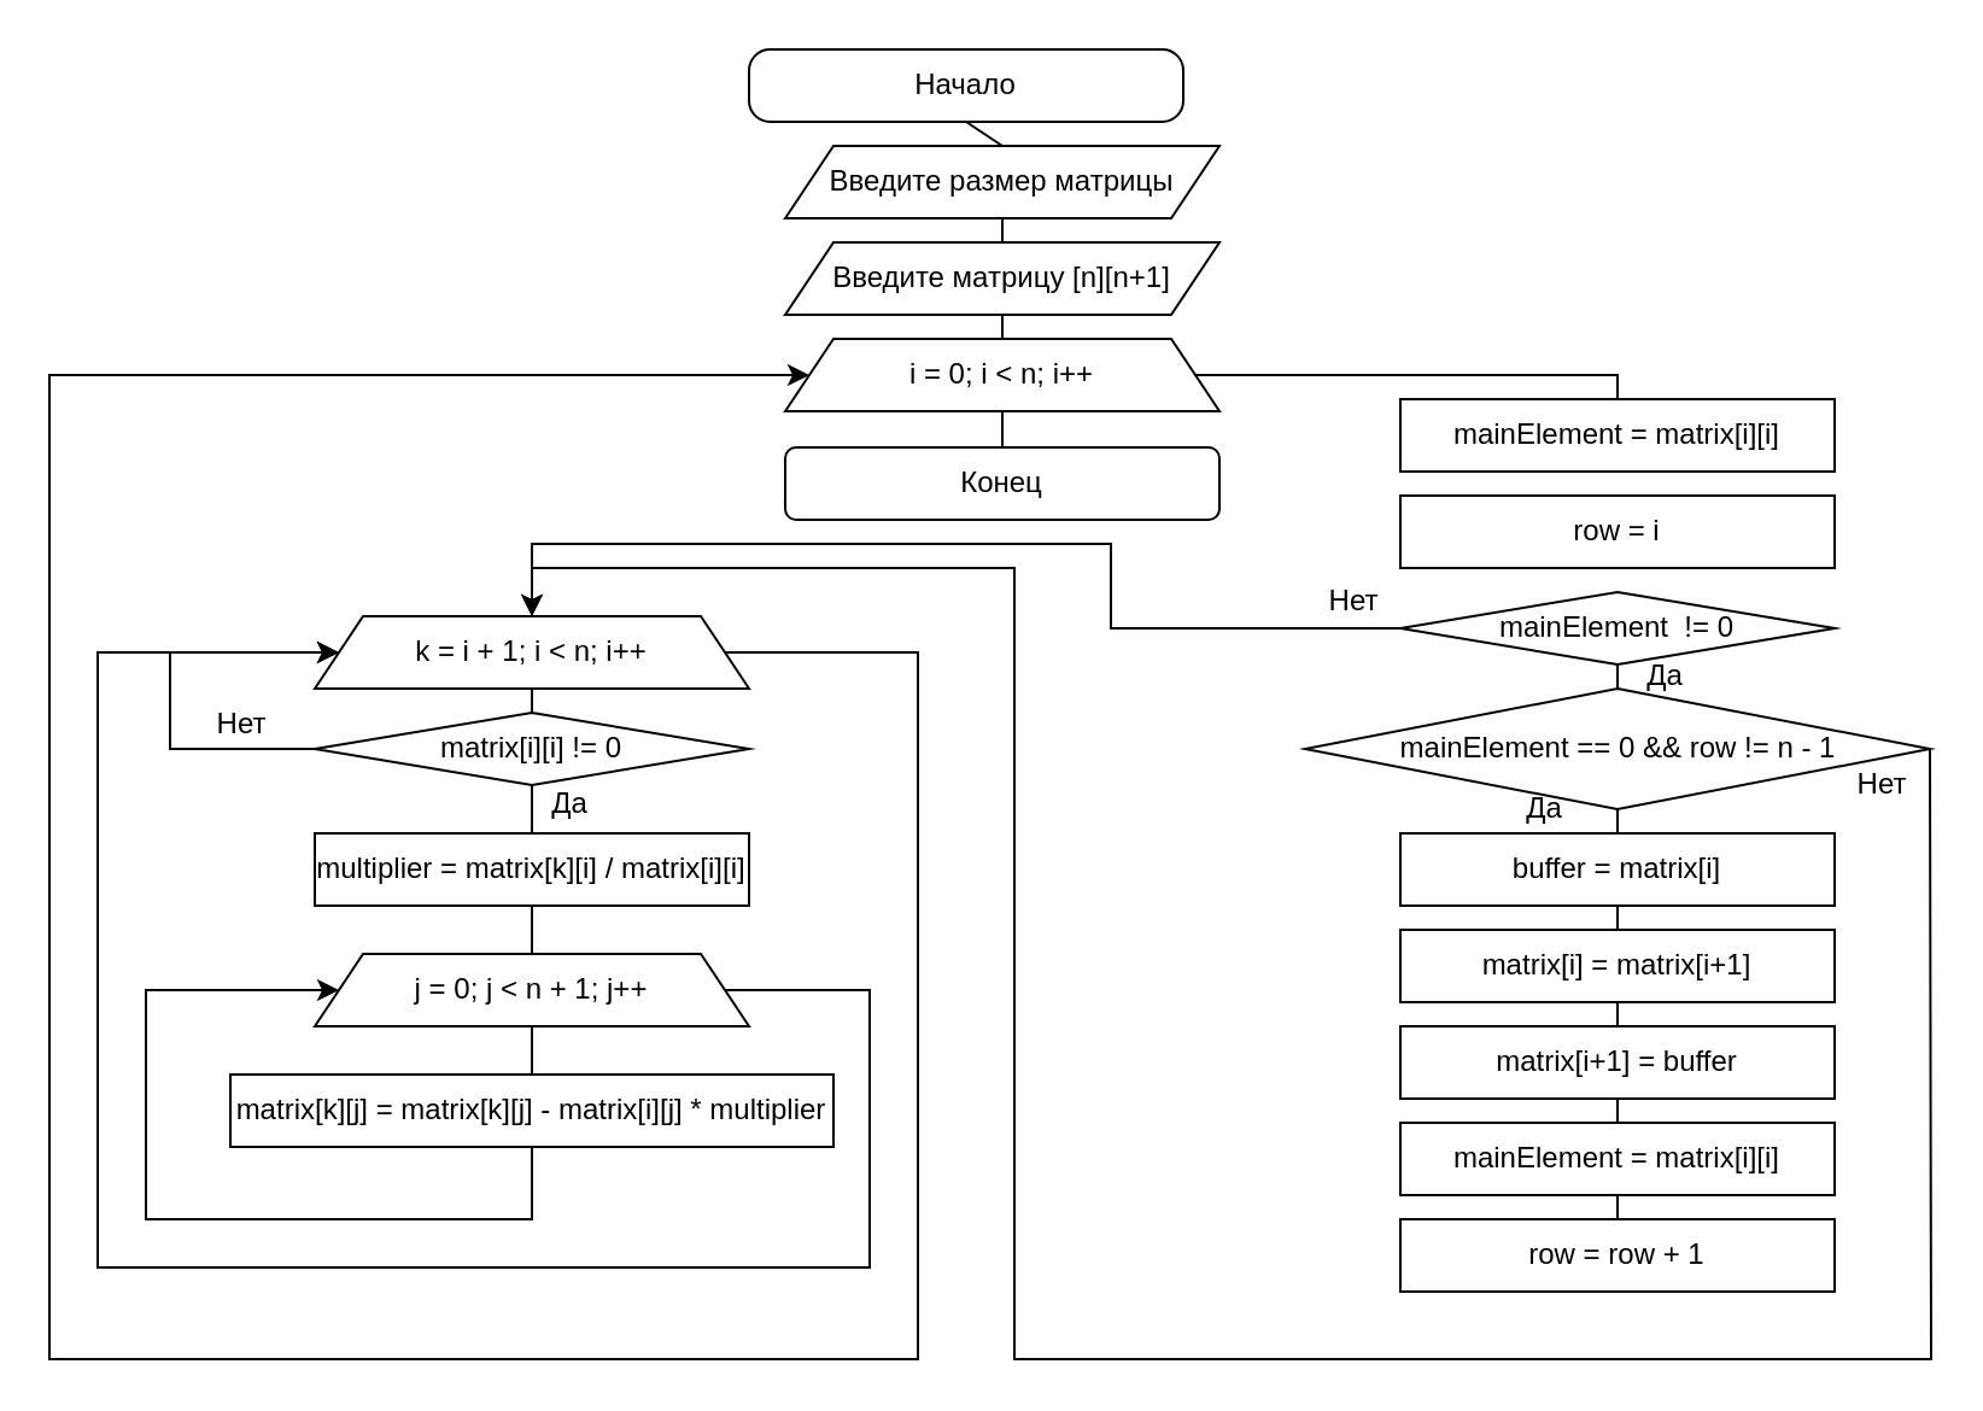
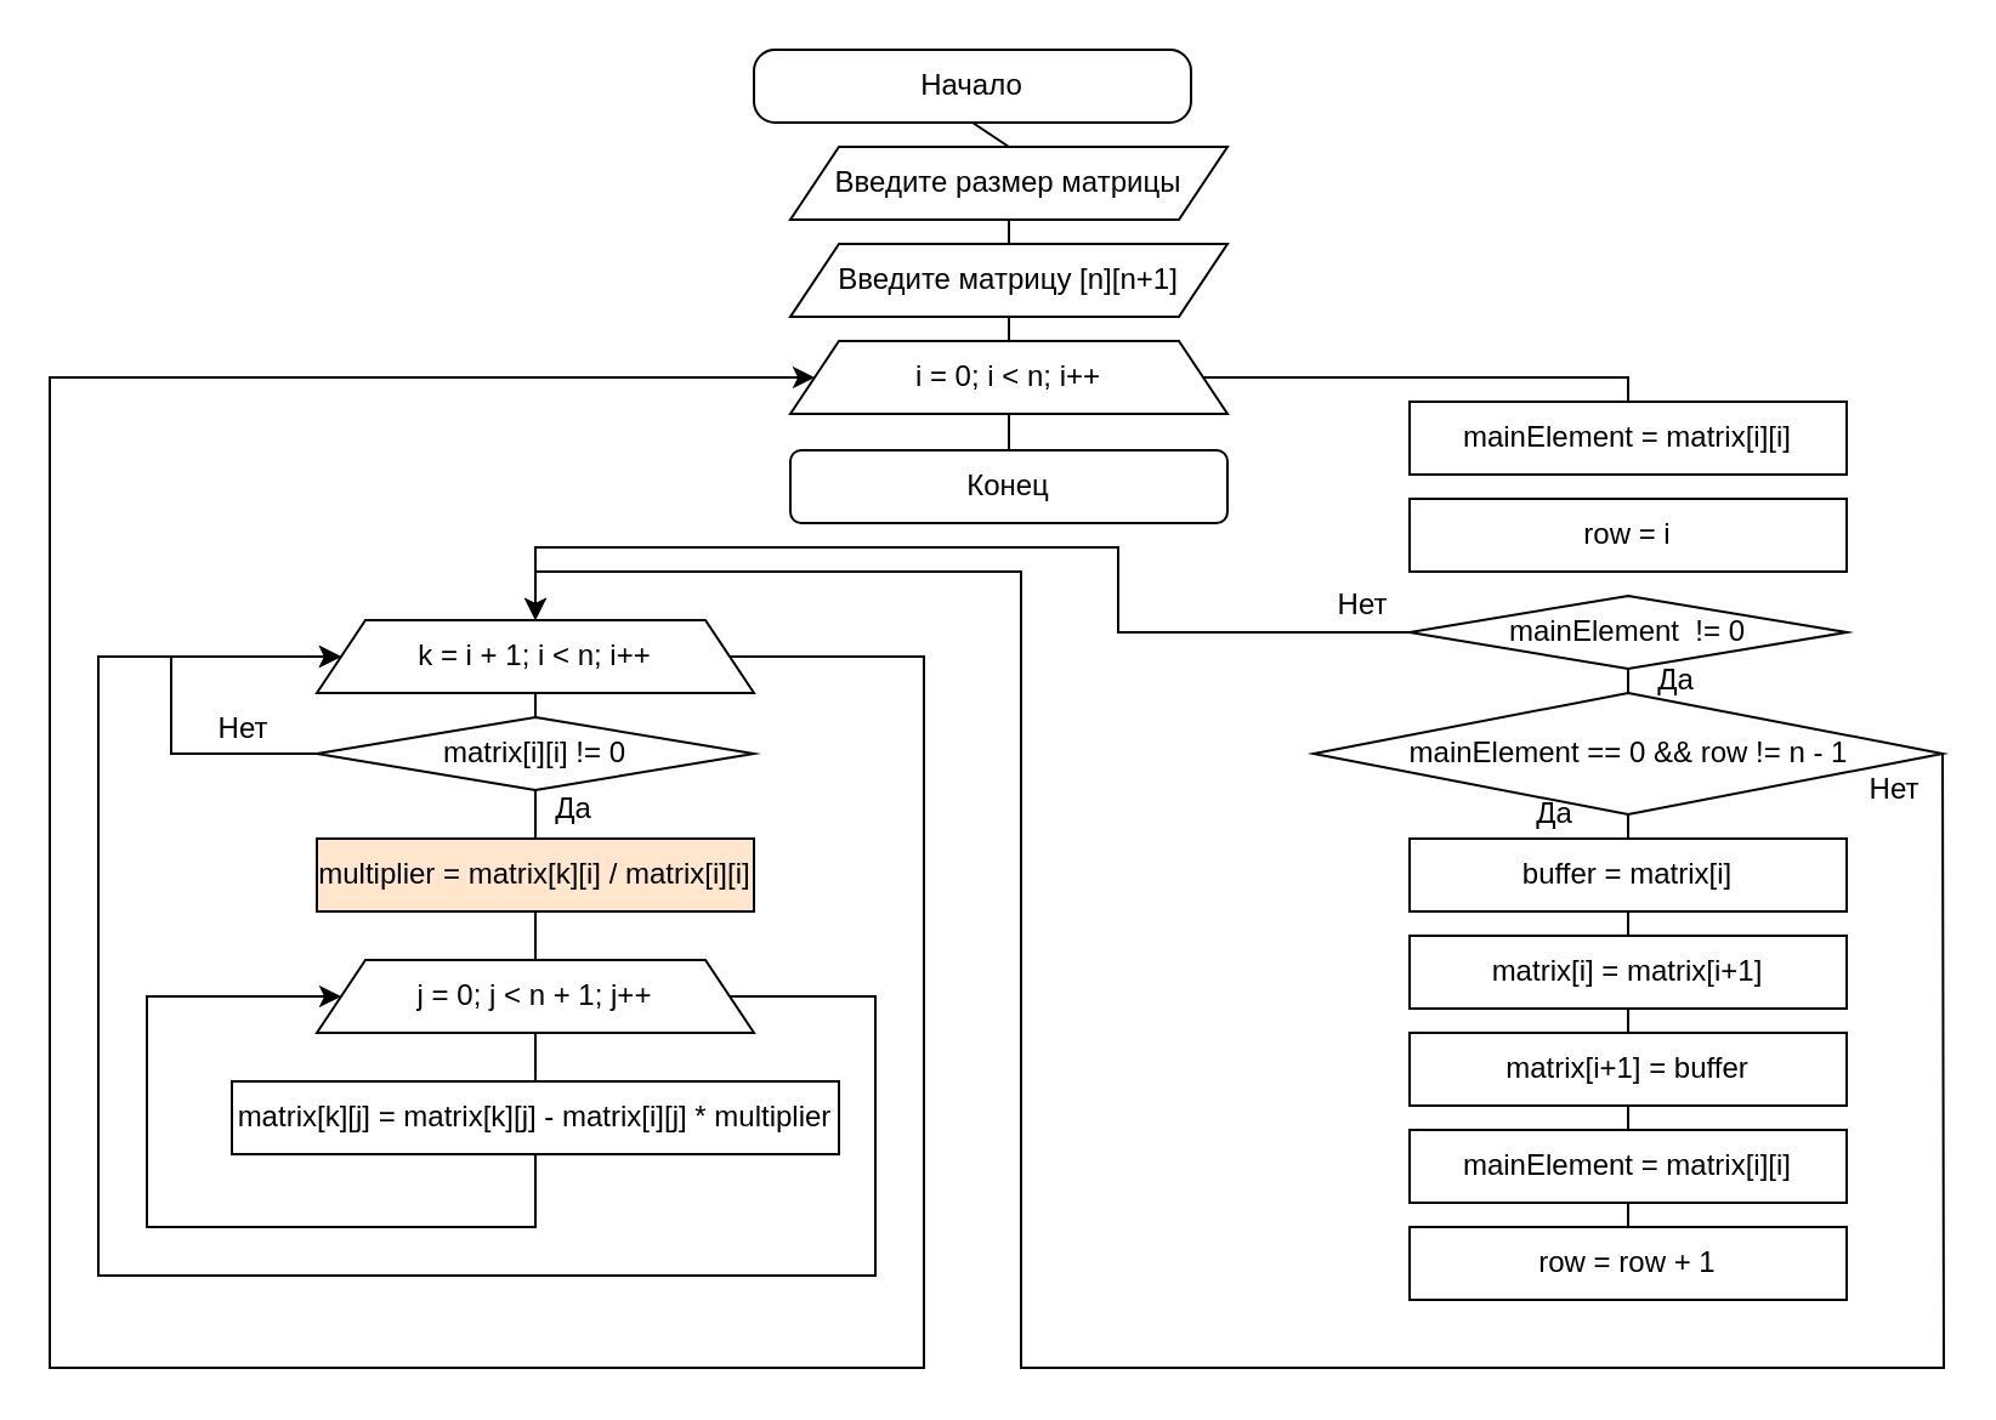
  <mxCell id="0" />
  <mxCell id="1" parent="0" />
  <mxCell id="2" value="Начало" style="rounded=1;whiteSpace=wrap;html=1;arcSize=29;" vertex="1" parent="1"><mxGeometry x="310" y="20" width="180" height="30" as="geometry" /></mxCell>
  <mxCell id="3" value="Введите размер матрицы" style="shape=parallelogram;perimeter=parallelogramPerimeter;whiteSpace=wrap;html=1;fixedSize=1;" vertex="1" parent="1"><mxGeometry x="325" y="60" width="180" height="30" as="geometry" /></mxCell>
  <mxCell id="4" value="" style="endArrow=none;html=1;entryX=0.5;entryY=1;entryDx=0;entryDy=0;exitX=0.5;exitY=0;exitDx=0;exitDy=0;" edge="1" parent="1" source="3" target="2"><mxGeometry width="50" height="50" relative="1" as="geometry"><mxPoint x="360" y="285" as="sourcePoint" /><mxPoint x="410" y="235" as="targetPoint" /></mxGeometry></mxCell>
  <mxCell id="5" value="Введите матрицу [n][n+1]" style="shape=parallelogram;perimeter=parallelogramPerimeter;whiteSpace=wrap;html=1;fixedSize=1;" vertex="1" parent="1"><mxGeometry x="325" y="100" width="180" height="30" as="geometry" /></mxCell>
  <mxCell id="6" value="" style="endArrow=none;html=1;entryX=0.5;entryY=1;entryDx=0;entryDy=0;" edge="1" parent="1" target="3"><mxGeometry width="50" height="50" relative="1" as="geometry"><mxPoint x="415" y="100" as="sourcePoint" /><mxPoint x="410" y="235" as="targetPoint" /></mxGeometry></mxCell>
  <mxCell id="7" value="i = 0; i &amp;lt; n; i++" style="shape=trapezoid;perimeter=trapezoidPerimeter;whiteSpace=wrap;html=1;fixedSize=1;" vertex="1" parent="1"><mxGeometry x="325" y="140" width="180" height="30" as="geometry" /></mxCell>
  <mxCell id="8" value="" style="endArrow=none;html=1;exitX=0.5;exitY=0;exitDx=0;exitDy=0;entryX=0.5;entryY=1;entryDx=0;entryDy=0;" edge="1" parent="1" source="7" target="5"><mxGeometry width="50" height="50" relative="1" as="geometry"><mxPoint x="360" y="285" as="sourcePoint" /><mxPoint x="410" y="235" as="targetPoint" /></mxGeometry></mxCell>
  <mxCell id="9" value="mainElement = matrix[i][i]" style="rounded=0;whiteSpace=wrap;html=1;" vertex="1" parent="1"><mxGeometry x="580" y="165" width="180" height="30" as="geometry" /></mxCell>
  <mxCell id="10" value="mainElement&amp;nbsp; != 0" style="rhombus;whiteSpace=wrap;html=1;" vertex="1" parent="1"><mxGeometry x="580" y="245" width="180" height="30" as="geometry" /></mxCell>
  <mxCell id="11" value="" style="endArrow=classic;html=1;exitX=0;exitY=0.5;exitDx=0;exitDy=0;rounded=0;entryX=0.5;entryY=0;entryDx=0;entryDy=0;" edge="1" parent="1" source="10" target="30"><mxGeometry width="50" height="50" relative="1" as="geometry"><mxPoint x="490" y="275" as="sourcePoint" /><mxPoint x="530" y="565" as="targetPoint" /><Array as="points"><mxPoint x="460" y="260" /><mxPoint x="460" y="225" /><mxPoint x="220" y="225" /></Array></mxGeometry></mxCell>
  <mxCell id="12" value="buffer = matrix[i]" style="rounded=0;whiteSpace=wrap;html=1;" vertex="1" parent="1"><mxGeometry x="580" y="345" width="180" height="30" as="geometry" /></mxCell>
  <mxCell id="13" value="matrix[i] = matrix[i+1]" style="rounded=0;whiteSpace=wrap;html=1;" vertex="1" parent="1"><mxGeometry x="580" y="385" width="180" height="30" as="geometry" /></mxCell>
  <mxCell id="14" value="matrix[i+1] = buffer" style="rounded=0;whiteSpace=wrap;html=1;" vertex="1" parent="1"><mxGeometry x="580" y="425" width="180" height="30" as="geometry" /></mxCell>
  <mxCell id="15" value="mainElement == 0 &amp;amp;&amp;amp; row != n - 1" style="rhombus;whiteSpace=wrap;html=1;" vertex="1" parent="1"><mxGeometry x="540.5" y="285" width="259" height="50" as="geometry" /></mxCell>
  <mxCell id="16" value="" style="endArrow=none;html=1;entryX=0.5;entryY=1;entryDx=0;entryDy=0;exitX=0.5;exitY=0;exitDx=0;exitDy=0;" edge="1" parent="1" source="15" target="10"><mxGeometry width="50" height="50" relative="1" as="geometry"><mxPoint x="510" y="355" as="sourcePoint" /><mxPoint x="560" y="305" as="targetPoint" /></mxGeometry></mxCell>
  <mxCell id="17" value="row = i" style="rounded=0;whiteSpace=wrap;html=1;" vertex="1" parent="1"><mxGeometry x="580" y="205" width="180" height="30" as="geometry" /></mxCell>
  <mxCell id="18" value="mainElement = matrix[i][i]" style="rounded=0;whiteSpace=wrap;html=1;" vertex="1" parent="1"><mxGeometry x="580" y="465" width="180" height="30" as="geometry" /></mxCell>
  <mxCell id="19" value="row = row + 1" style="rounded=0;whiteSpace=wrap;html=1;" vertex="1" parent="1"><mxGeometry x="580" y="505" width="180" height="30" as="geometry" /></mxCell>
  <mxCell id="20" value="" style="endArrow=none;html=1;entryX=0.5;entryY=1;entryDx=0;entryDy=0;exitX=0.5;exitY=0;exitDx=0;exitDy=0;" edge="1" parent="1" source="12" target="15"><mxGeometry width="50" height="50" relative="1" as="geometry"><mxPoint x="510" y="515" as="sourcePoint" /><mxPoint x="560" y="465" as="targetPoint" /></mxGeometry></mxCell>
  <mxCell id="21" value="" style="endArrow=none;html=1;entryX=0.5;entryY=1;entryDx=0;entryDy=0;exitX=0.5;exitY=0;exitDx=0;exitDy=0;" edge="1" parent="1" source="13" target="12"><mxGeometry width="50" height="50" relative="1" as="geometry"><mxPoint x="510" y="515" as="sourcePoint" /><mxPoint x="560" y="465" as="targetPoint" /></mxGeometry></mxCell>
  <mxCell id="22" value="" style="endArrow=none;html=1;entryX=0.5;entryY=1;entryDx=0;entryDy=0;exitX=0.5;exitY=0;exitDx=0;exitDy=0;" edge="1" parent="1" source="14" target="13"><mxGeometry width="50" height="50" relative="1" as="geometry"><mxPoint x="510" y="515" as="sourcePoint" /><mxPoint x="560" y="465" as="targetPoint" /></mxGeometry></mxCell>
  <mxCell id="23" value="" style="endArrow=none;html=1;entryX=0.5;entryY=1;entryDx=0;entryDy=0;exitX=0.5;exitY=0;exitDx=0;exitDy=0;" edge="1" parent="1" source="18" target="14"><mxGeometry width="50" height="50" relative="1" as="geometry"><mxPoint x="510" y="515" as="sourcePoint" /><mxPoint x="560" y="465" as="targetPoint" /></mxGeometry></mxCell>
  <mxCell id="24" value="" style="endArrow=none;html=1;entryX=0.5;entryY=1;entryDx=0;entryDy=0;exitX=0.5;exitY=0;exitDx=0;exitDy=0;" edge="1" parent="1" source="19" target="18"><mxGeometry width="50" height="50" relative="1" as="geometry"><mxPoint x="510" y="515" as="sourcePoint" /><mxPoint x="560" y="465" as="targetPoint" /></mxGeometry></mxCell>
  <mxCell id="25" value="Да" style="text;html=1;strokeColor=none;fillColor=none;align=center;verticalAlign=middle;whiteSpace=wrap;rounded=0;" vertex="1" parent="1"><mxGeometry x="670" y="270" width="40" height="20" as="geometry" /></mxCell>
  <mxCell id="26" value="Нет" style="text;html=1;strokeColor=none;fillColor=none;align=center;verticalAlign=middle;whiteSpace=wrap;rounded=0;" vertex="1" parent="1"><mxGeometry x="541" y="239" width="40" height="20" as="geometry" /></mxCell>
  <mxCell id="27" value="Да" style="text;html=1;strokeColor=none;fillColor=none;align=center;verticalAlign=middle;whiteSpace=wrap;rounded=0;" vertex="1" parent="1"><mxGeometry x="620" y="325" width="40" height="20" as="geometry" /></mxCell>
  <mxCell id="28" value="" style="endArrow=classic;html=1;exitX=1;exitY=0.5;exitDx=0;exitDy=0;entryX=0.5;entryY=0;entryDx=0;entryDy=0;rounded=0;" edge="1" parent="1" source="15" target="30"><mxGeometry width="50" height="50" relative="1" as="geometry"><mxPoint x="510" y="385" as="sourcePoint" /><mxPoint x="800" y="605" as="targetPoint" /><Array as="points"><mxPoint x="800" y="563" /><mxPoint x="420" y="563" /><mxPoint x="420" y="235" /><mxPoint x="220" y="235" /></Array></mxGeometry></mxCell>
  <mxCell id="29" value="Нет" style="text;html=1;strokeColor=none;fillColor=none;align=center;verticalAlign=middle;whiteSpace=wrap;rounded=0;" vertex="1" parent="1"><mxGeometry x="760" y="315" width="40" height="20" as="geometry" /></mxCell>
  <mxCell id="30" value="k = i + 1; i &amp;lt; n; i++" style="shape=trapezoid;perimeter=trapezoidPerimeter;whiteSpace=wrap;html=1;fixedSize=1;" vertex="1" parent="1"><mxGeometry x="130" y="255" width="180" height="30" as="geometry" /></mxCell>
  <mxCell id="31" value="" style="endArrow=none;html=1;entryX=1;entryY=0.5;entryDx=0;entryDy=0;exitX=0.5;exitY=0;exitDx=0;exitDy=0;rounded=0;" edge="1" parent="1" source="9" target="7"><mxGeometry width="50" height="50" relative="1" as="geometry"><mxPoint x="250" y="405" as="sourcePoint" /><mxPoint x="300" y="355" as="targetPoint" /><Array as="points"><mxPoint x="670" y="155" /></Array></mxGeometry></mxCell>
  <mxCell id="32" value="matrix[i][i] != 0" style="rhombus;whiteSpace=wrap;html=1;" vertex="1" parent="1"><mxGeometry x="130" y="295" width="180" height="30" as="geometry" /></mxCell>
  <mxCell id="33" value="" style="endArrow=none;html=1;entryX=0.5;entryY=1;entryDx=0;entryDy=0;exitX=0.5;exitY=0;exitDx=0;exitDy=0;" edge="1" parent="1" source="32" target="30"><mxGeometry width="50" height="50" relative="1" as="geometry"><mxPoint x="250" y="405" as="sourcePoint" /><mxPoint x="300" y="355" as="targetPoint" /></mxGeometry></mxCell>
  <mxCell id="34" value="" style="endArrow=classic;html=1;exitX=0;exitY=0.5;exitDx=0;exitDy=0;entryX=0;entryY=0.5;entryDx=0;entryDy=0;rounded=0;" edge="1" parent="1" source="32" target="30"><mxGeometry width="50" height="50" relative="1" as="geometry"><mxPoint x="390" y="435" as="sourcePoint" /><mxPoint x="440" y="385" as="targetPoint" /><Array as="points"><mxPoint x="70" y="310" /><mxPoint x="70" y="270" /></Array></mxGeometry></mxCell>
  <mxCell id="35" value="Нет" style="text;html=1;strokeColor=none;fillColor=none;align=center;verticalAlign=middle;whiteSpace=wrap;rounded=0;" vertex="1" parent="1"><mxGeometry x="80" y="290" width="40" height="20" as="geometry" /></mxCell>
- <mxCell id="36" value="multiplier = matrix[k][i] / matrix[i][i]" style="rounded=0;whiteSpace=wrap;html=1;" vertex="1" parent="1"><mxGeometry x="130" y="345" width="180" height="30" as="geometry" /></mxCell>
+ <mxCell id="36" value="multiplier = matrix[k][i] / matrix[i][i]" style="rounded=0;whiteSpace=wrap;html=1;fillColor=#ffe6cc;" vertex="1" parent="1"><mxGeometry x="130" y="345" width="180" height="30" as="geometry" /></mxCell>
  <mxCell id="37" value="" style="endArrow=none;html=1;entryX=0.5;entryY=1;entryDx=0;entryDy=0;exitX=0.5;exitY=0;exitDx=0;exitDy=0;" edge="1" parent="1" source="36" target="32"><mxGeometry width="50" height="50" relative="1" as="geometry"><mxPoint x="390" y="435" as="sourcePoint" /><mxPoint x="440" y="385" as="targetPoint" /></mxGeometry></mxCell>
  <mxCell id="38" value="Да" style="text;html=1;strokeColor=none;fillColor=none;align=center;verticalAlign=middle;whiteSpace=wrap;rounded=0;" vertex="1" parent="1"><mxGeometry x="216" y="323" width="40" height="20" as="geometry" /></mxCell>
  <mxCell id="39" value="j = 0; j &amp;lt; n + 1; j++" style="shape=trapezoid;perimeter=trapezoidPerimeter;whiteSpace=wrap;html=1;fixedSize=1;" vertex="1" parent="1"><mxGeometry x="130" y="395" width="180" height="30" as="geometry" /></mxCell>
  <mxCell id="40" value="" style="endArrow=none;html=1;entryX=0.5;entryY=1;entryDx=0;entryDy=0;exitX=0.5;exitY=0;exitDx=0;exitDy=0;" edge="1" parent="1" source="39" target="36"><mxGeometry width="50" height="50" relative="1" as="geometry"><mxPoint x="340" y="425" as="sourcePoint" /><mxPoint x="390" y="375" as="targetPoint" /></mxGeometry></mxCell>
  <mxCell id="41" value="matrix[k][j] = matrix[k][j] - matrix[i][j] * multiplier" style="rounded=0;whiteSpace=wrap;html=1;" vertex="1" parent="1"><mxGeometry x="95" y="445" width="250" height="30" as="geometry" /></mxCell>
  <mxCell id="42" value="" style="endArrow=none;html=1;entryX=0.5;entryY=1;entryDx=0;entryDy=0;exitX=0.5;exitY=0;exitDx=0;exitDy=0;" edge="1" parent="1" source="41" target="39"><mxGeometry width="50" height="50" relative="1" as="geometry"><mxPoint x="340" y="425" as="sourcePoint" /><mxPoint x="390" y="375" as="targetPoint" /></mxGeometry></mxCell>
  <mxCell id="43" value="" style="endArrow=classic;html=1;exitX=1;exitY=0.5;exitDx=0;exitDy=0;entryX=0;entryY=0.5;entryDx=0;entryDy=0;rounded=0;" edge="1" parent="1" source="30" target="7"><mxGeometry width="50" height="50" relative="1" as="geometry"><mxPoint x="340" y="425" as="sourcePoint" /><mxPoint x="390" y="375" as="targetPoint" /><Array as="points"><mxPoint x="380" y="270" /><mxPoint x="380" y="563" /><mxPoint x="20" y="563" /><mxPoint x="20" y="155" /></Array></mxGeometry></mxCell>
  <mxCell id="44" value="" style="endArrow=classic;html=1;entryX=0;entryY=0.5;entryDx=0;entryDy=0;exitX=0.5;exitY=1;exitDx=0;exitDy=0;rounded=0;" edge="1" parent="1" source="41" target="39"><mxGeometry width="50" height="50" relative="1" as="geometry"><mxPoint x="340" y="425" as="sourcePoint" /><mxPoint x="390" y="375" as="targetPoint" /><Array as="points"><mxPoint x="220" y="505" /><mxPoint x="60" y="505" /><mxPoint x="60" y="410" /></Array></mxGeometry></mxCell>
  <mxCell id="45" value="" style="endArrow=classic;html=1;exitX=1;exitY=0.5;exitDx=0;exitDy=0;entryX=0;entryY=0.5;entryDx=0;entryDy=0;rounded=0;" edge="1" parent="1" source="39" target="30"><mxGeometry width="50" height="50" relative="1" as="geometry"><mxPoint x="340" y="425" as="sourcePoint" /><mxPoint x="390" y="375" as="targetPoint" /><Array as="points"><mxPoint x="360" y="410" /><mxPoint x="360" y="525" /><mxPoint x="40" y="525" /><mxPoint x="40" y="270" /></Array></mxGeometry></mxCell>
  <mxCell id="46" value="Конец" style="rounded=1;whiteSpace=wrap;html=1;" vertex="1" parent="1"><mxGeometry x="325" y="185" width="180" height="30" as="geometry" /></mxCell>
  <mxCell id="47" value="" style="endArrow=none;html=1;entryX=0.5;entryY=1;entryDx=0;entryDy=0;exitX=0.5;exitY=0;exitDx=0;exitDy=0;" edge="1" parent="1" source="46" target="7"><mxGeometry width="50" height="50" relative="1" as="geometry"><mxPoint x="340" y="425" as="sourcePoint" /><mxPoint x="390" y="375" as="targetPoint" /></mxGeometry></mxCell>
